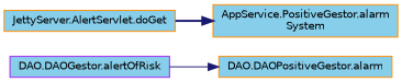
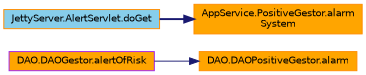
  digraph {
    rankdir=RL
    node [color=darkorange fillcolor=orange fontname=Helvetica fontsize=10 shape=record style=filled]
    edge [color=midnightblue dir=back fontname=Helvetica fontsize=10 labelfontname=Helvetica labelfontsize=10]
-   n1 [fillcolor=skyblue fontcolor=black height=0.2 label="DAO.DAOPositiveGestor.alarm" width=0.4]
-   n2 [color=purple fillcolor=skyblue height=0.2 label="DAO.DAOGestor.alertOfRisk" width=0.4]
-   n3 [fillcolor=skyblue height=0.2 label="AppService.PositiveGestor.alarm\lSystem" width=0.4]
+   n1 [fontcolor=black height=0.2 label="DAO.DAOPositiveGestor.alarm" width=0.4]
+   n2 [color=purple height=0.2 label="DAO.DAOGestor.alertOfRisk" width=0.4]
+   n3 [height=0.2 label="AppService.PositiveGestor.alarm\lSystem" width=0.4]
    n4 [fillcolor=skyblue height=0.2 label="JettyServer.AlertServlet.doGet" width=0.4]
    n1 -> n2 [style=solid]
    n3 -> n4 [style=bold]
  }
